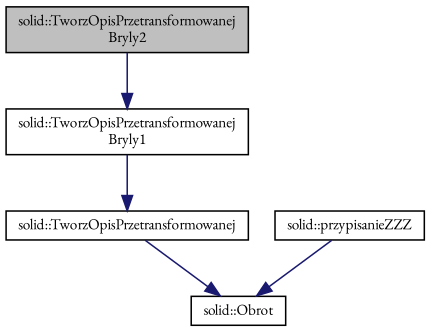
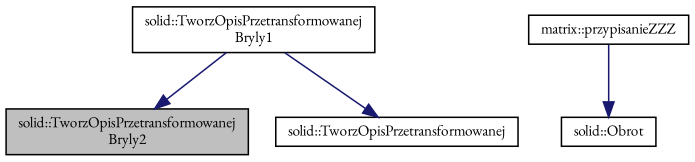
  digraph {
    fontname="EB Garamond"
    rankdir=TB
    node [color=black fillcolor=white fontname="EB Garamond" fontsize=10 shape=record style=filled]
    edge [color=midnightblue fontname="EB Garamond" fontsize=10 labelfontname=Helvetica labelfontsize=10 style=solid]
    n1 [fillcolor=grey75 fontcolor=black height=0.2 label="solid::TworzOpisPrzetransformowanej\lBryly2" width=0.4]
    n2 [height=0.2 label="solid::TworzOpisPrzetransformowanej\lBryly1" width=0.4]
    n3 [height=0.2 label="solid::TworzOpisPrzetransformowanej" width=0.4]
    n4 [height=0.2 label="solid::Obrot" width=0.4]
-   n5 [height=0.2 label="solid::przypisanieZZZ" width=0.4]
-   n1 -> n2
+   n5 [height=0.2 label="matrix::przypisanieZZZ" width=0.4]
+   n2 -> n1
    n2 -> n3
-   n3 -> n4
    n5 -> n4
  }
